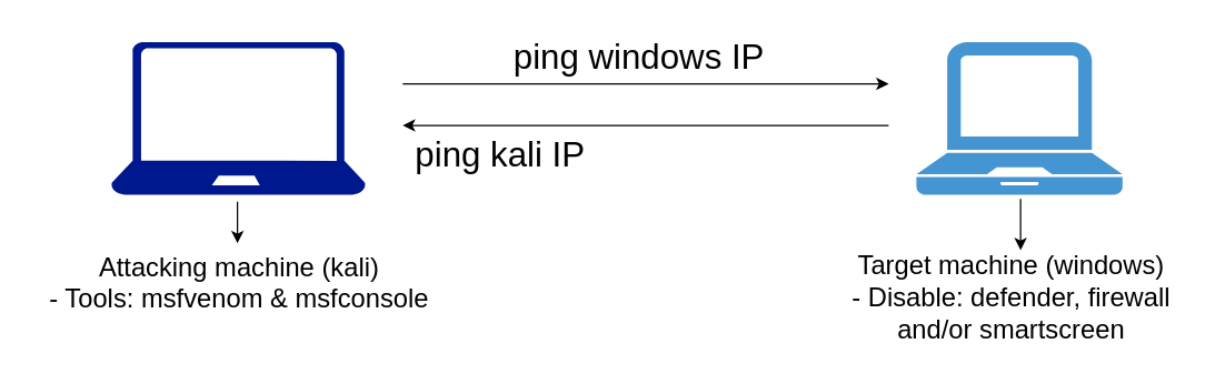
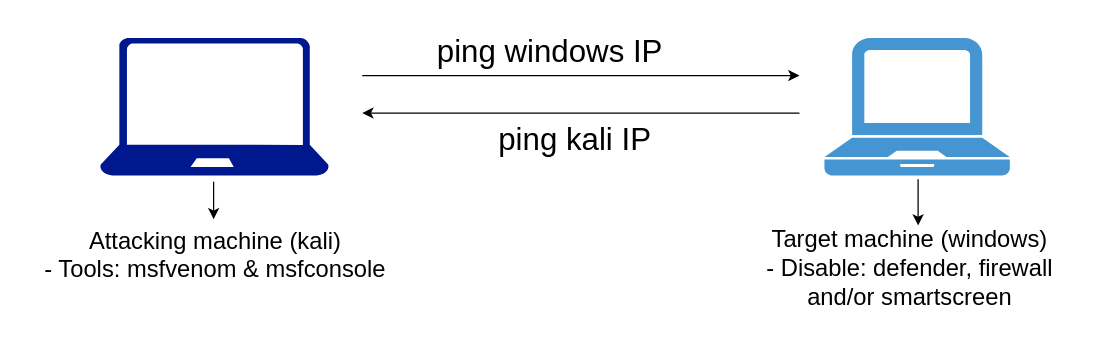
  <mxCell id="0" />
  <mxCell id="1" parent="0" />
  <mxCell id="2" value="" style="sketch=0;aspect=fixed;pointerEvents=1;shadow=0;dashed=0;html=1;strokeColor=none;labelPosition=center;verticalLabelPosition=bottom;verticalAlign=top;align=center;fillColor=#00188D;shape=mxgraph.azure.laptop" vertex="1" parent="1"><mxGeometry x="79" y="30" width="183.33" height="110" as="geometry" /></mxCell>
  <mxCell id="3" value="" style="pointerEvents=1;shadow=0;dashed=0;html=1;strokeColor=none;fillColor=#4495D1;labelPosition=center;verticalLabelPosition=bottom;verticalAlign=top;align=center;outlineConnect=0;shape=mxgraph.veeam.laptop;" vertex="1" parent="1"><mxGeometry x="659" y="30" width="148.4" height="110" as="geometry" /></mxCell>
  <mxCell id="4" value="" style="endArrow=classic;html=1;rounded=0;" edge="1" parent="1"><mxGeometry width="50" height="50" relative="1" as="geometry"><mxPoint x="289" y="60" as="sourcePoint" /><mxPoint x="639" y="60" as="targetPoint" /></mxGeometry></mxCell>
  <mxCell id="5" value="" style="endArrow=classic;html=1;rounded=0;" edge="1" parent="1"><mxGeometry width="50" height="50" relative="1" as="geometry"><mxPoint x="639" y="90" as="sourcePoint" /><mxPoint x="289" y="90" as="targetPoint" /></mxGeometry></mxCell>
- <mxCell id="6" value="ping windows IP" style="text;html=1;align=center;verticalAlign=middle;resizable=0;points=[];autosize=1;strokeColor=none;fillColor=none;fontSize=25;" vertex="1" parent="1"><mxGeometry x="359" y="20" width="200" height="40" as="geometry" /></mxCell>
- <mxCell id="7" value="ping kali IP" style="text;html=1;align=center;verticalAlign=middle;resizable=0;points=[];autosize=1;strokeColor=none;fillColor=none;fontSize=25;" vertex="1" parent="1"><mxGeometry x="284" y="90" width="150" height="40" as="geometry" /></mxCell>
+ <mxCell id="6" value="ping windows IP" style="text;html=1;align=center;verticalAlign=middle;resizable=0;points=[];autosize=1;strokeColor=none;fillColor=none;fontSize=25;" vertex="1" parent="1"><mxGeometry x="339" y="20" width="200" height="40" as="geometry" /></mxCell>
+ <mxCell id="7" value="ping kali IP" style="text;html=1;align=center;verticalAlign=middle;resizable=0;points=[];autosize=1;strokeColor=none;fillColor=none;fontSize=25;" vertex="1" parent="1"><mxGeometry x="384" y="90" width="150" height="40" as="geometry" /></mxCell>
  <mxCell id="8" value="" style="endArrow=classic;html=1;rounded=0;" edge="1" parent="1"><mxGeometry width="50" height="50" relative="1" as="geometry"><mxPoint x="170" y="145" as="sourcePoint" /><mxPoint x="170" y="175" as="targetPoint" /></mxGeometry></mxCell>
  <mxCell id="9" value="&lt;span style=&quot;font-size: 19px;&quot;&gt;Attacking machine (kali)&lt;/span&gt;&lt;div&gt;&lt;span style=&quot;font-size: 19px;&quot;&gt;- Tools: msfvenom &amp;amp; msfconsole&lt;/span&gt;&lt;/div&gt;" style="text;html=1;align=center;verticalAlign=middle;resizable=0;points=[];autosize=1;strokeColor=none;fillColor=none;" vertex="1" parent="1"><mxGeometry x="20.66" y="174" width="300" height="60" as="geometry" /></mxCell>
  <mxCell id="10" value="" style="edgeStyle=orthogonalEdgeStyle;rounded=0;orthogonalLoop=1;jettySize=auto;html=1;" edge="1" parent="1"><mxGeometry relative="1" as="geometry"><mxPoint x="734" y="143" as="sourcePoint" /><mxPoint x="734" y="180" as="targetPoint" /><Array as="points"><mxPoint x="734" y="170" /><mxPoint x="734" y="170" /></Array></mxGeometry></mxCell>
  <mxCell id="11" value="&lt;font style=&quot;font-size: 19px;&quot;&gt;Target machine (windows)&lt;/font&gt;&lt;div&gt;&lt;span style=&quot;font-size: 19px;&quot;&gt;- Disable: defender, firewall&lt;/span&gt;&lt;/div&gt;&lt;div&gt;&lt;span style=&quot;font-size: 19px;&quot;&gt;and/or smartscreen&lt;/span&gt;&lt;/div&gt;" style="text;html=1;align=center;verticalAlign=middle;resizable=0;points=[];autosize=1;strokeColor=none;fillColor=none;" vertex="1" parent="1"><mxGeometry x="602" y="175" width="250" height="80" as="geometry" /></mxCell>
